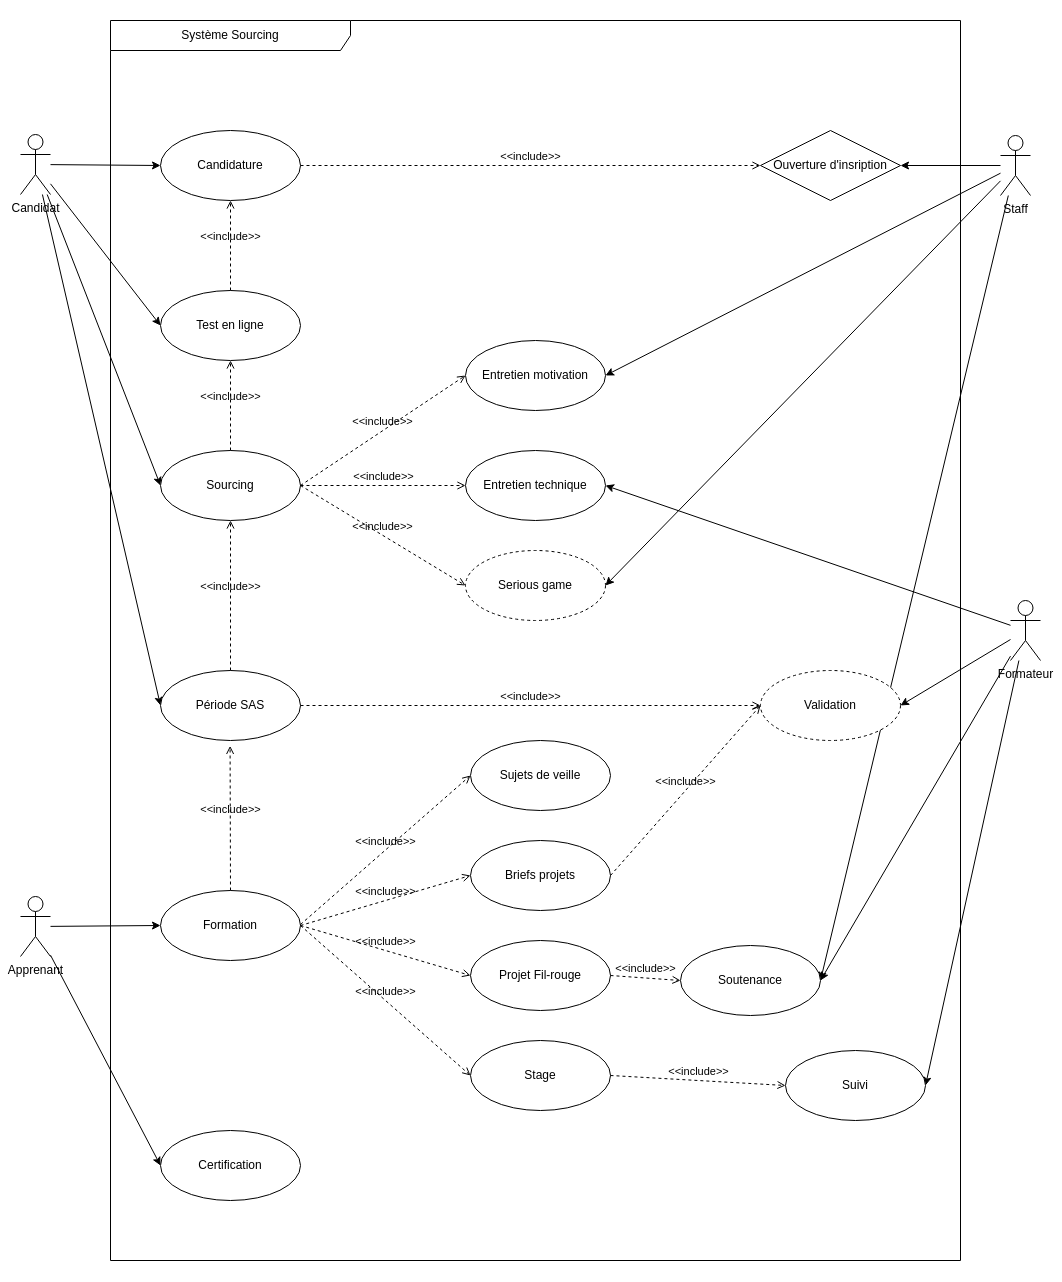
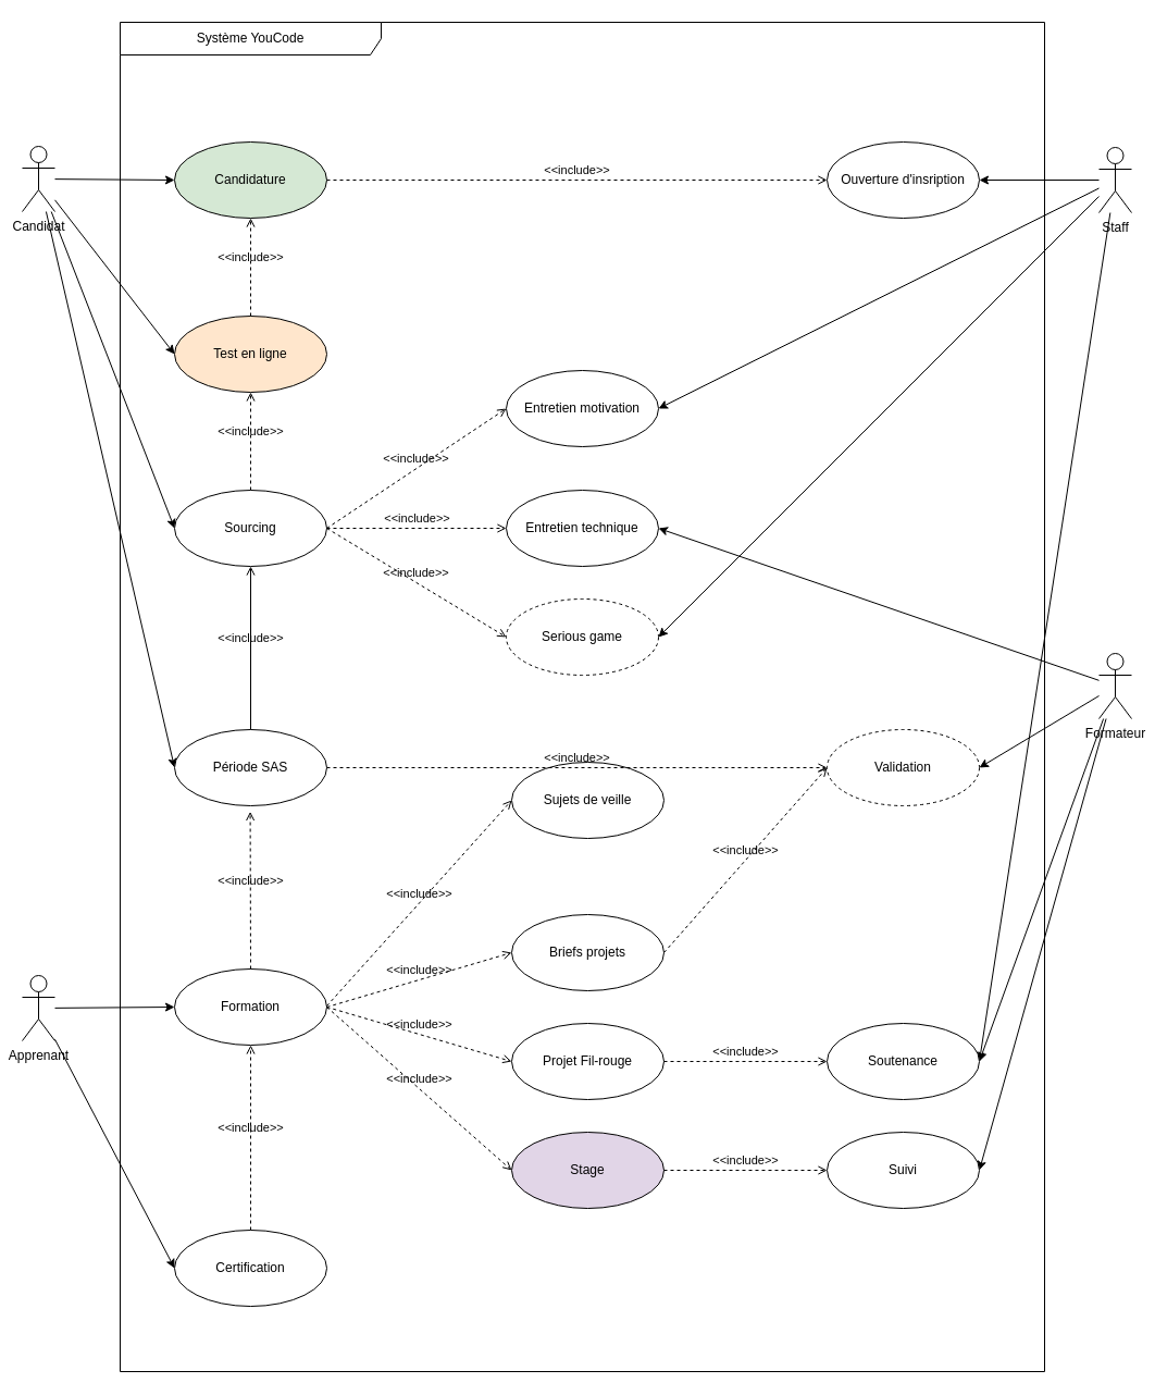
  <mxCell id="0" />
  <mxCell id="1" parent="0" />
  <mxCell id="2" style="edgeStyle=none;html=1;entryX=0;entryY=0.5;entryDx=0;entryDy=0;" parent="1" source="6" target="9" edge="1"><mxGeometry relative="1" as="geometry" /></mxCell>
  <mxCell id="3" style="edgeStyle=none;html=1;entryX=0;entryY=0.5;entryDx=0;entryDy=0;" parent="1" source="6" target="8" edge="1"><mxGeometry relative="1" as="geometry" /></mxCell>
  <mxCell id="4" style="edgeStyle=none;html=1;entryX=0;entryY=0.5;entryDx=0;entryDy=0;" parent="1" source="6" target="10" edge="1"><mxGeometry relative="1" as="geometry" /></mxCell>
  <mxCell id="5" style="edgeStyle=none;html=1;entryX=0;entryY=0.5;entryDx=0;entryDy=0;" parent="1" source="6" target="14" edge="1"><mxGeometry relative="1" as="geometry" /></mxCell>
  <mxCell id="6" value="Candidat" style="shape=umlActor;verticalLabelPosition=bottom;verticalAlign=top;html=1;" parent="1" vertex="1"><mxGeometry x="20" y="134" width="30" height="60" as="geometry" /></mxCell>
- <mxCell id="7" value="Système Sourcing" style="shape=umlFrame;whiteSpace=wrap;html=1;width=240;height=30;" parent="1" vertex="1"><mxGeometry x="110" y="20" width="850" height="1240" as="geometry" /></mxCell>
- <mxCell id="8" value="Test en ligne" style="ellipse;whiteSpace=wrap;html=1;" parent="1" vertex="1"><mxGeometry x="160" y="290" width="140" height="70" as="geometry" /></mxCell>
- <mxCell id="9" value="Candidature" style="ellipse;whiteSpace=wrap;html=1;" parent="1" vertex="1"><mxGeometry x="160" y="130" width="140" height="70" as="geometry" /></mxCell>
+ <mxCell id="7" value="Système YouCode" style="shape=umlFrame;whiteSpace=wrap;html=1;width=240;height=30;" parent="1" vertex="1"><mxGeometry x="110" y="20" width="850" height="1240" as="geometry" /></mxCell>
+ <mxCell id="8" value="Test en ligne" style="ellipse;whiteSpace=wrap;html=1;fillColor=#ffe6cc;" parent="1" vertex="1"><mxGeometry x="160" y="290" width="140" height="70" as="geometry" /></mxCell>
+ <mxCell id="9" value="Candidature" style="ellipse;whiteSpace=wrap;html=1;fillColor=#d5e8d4;" parent="1" vertex="1"><mxGeometry x="160" y="130" width="140" height="70" as="geometry" /></mxCell>
  <mxCell id="10" value="Sourcing" style="ellipse;whiteSpace=wrap;html=1;" parent="1" vertex="1"><mxGeometry x="160" y="450" width="140" height="70" as="geometry" /></mxCell>
  <mxCell id="11" value="Entretien technique" style="ellipse;whiteSpace=wrap;html=1;" parent="1" vertex="1"><mxGeometry x="465" y="450" width="140" height="70" as="geometry" /></mxCell>
  <mxCell id="12" value="Entretien motivation" style="ellipse;whiteSpace=wrap;html=1;" parent="1" vertex="1"><mxGeometry x="465" y="340" width="140" height="70" as="geometry" /></mxCell>
  <mxCell id="13" value="Serious game" style="ellipse;whiteSpace=wrap;html=1;dashed=1;" parent="1" vertex="1"><mxGeometry x="465" y="550" width="140" height="70" as="geometry" /></mxCell>
  <mxCell id="14" value="Période SAS" style="ellipse;whiteSpace=wrap;html=1;" parent="1" vertex="1"><mxGeometry x="160" y="670" width="140" height="70" as="geometry" /></mxCell>
  <mxCell id="15" value="Formation" style="ellipse;whiteSpace=wrap;html=1;" parent="1" vertex="1"><mxGeometry x="160" y="890" width="140" height="70" as="geometry" /></mxCell>
- <mxCell id="16" value="Sujets de veille" style="ellipse;whiteSpace=wrap;html=1;" parent="1" vertex="1"><mxGeometry x="470" y="740" width="140" height="70" as="geometry" /></mxCell>
+ <mxCell id="16" value="Sujets de veille" style="ellipse;whiteSpace=wrap;html=1;" parent="1" vertex="1"><mxGeometry x="470" y="700" width="140" height="70" as="geometry" /></mxCell>
  <mxCell id="17" value="Briefs projets" style="ellipse;whiteSpace=wrap;html=1;" parent="1" vertex="1"><mxGeometry x="470" y="840" width="140" height="70" as="geometry" /></mxCell>
  <mxCell id="18" value="Projet Fil-rouge" style="ellipse;whiteSpace=wrap;html=1;" parent="1" vertex="1"><mxGeometry x="470" y="940" width="140" height="70" as="geometry" /></mxCell>
- <mxCell id="19" value="Stage" style="ellipse;whiteSpace=wrap;html=1;" parent="1" vertex="1"><mxGeometry x="470" y="1040" width="140" height="70" as="geometry" /></mxCell>
+ <mxCell id="19" value="Stage" style="ellipse;whiteSpace=wrap;html=1;fillColor=#e1d5e7;" parent="1" vertex="1"><mxGeometry x="470" y="1040" width="140" height="70" as="geometry" /></mxCell>
  <mxCell id="20" value="Certification" style="ellipse;whiteSpace=wrap;html=1;" parent="1" vertex="1"><mxGeometry x="160" y="1130" width="140" height="70" as="geometry" /></mxCell>
- <mxCell id="21" value="Ouverture d'insription" style="rhombus;whiteSpace=wrap;html=1;" parent="1" vertex="1"><mxGeometry x="760" y="130" width="140" height="70" as="geometry" /></mxCell>
+ <mxCell id="21" value="Ouverture d'insription" style="ellipse;whiteSpace=wrap;html=1;" parent="1" vertex="1"><mxGeometry x="760" y="130" width="140" height="70" as="geometry" /></mxCell>
  <mxCell id="22" value="&amp;lt;&amp;lt;include&amp;gt;&amp;gt;" style="html=1;verticalAlign=bottom;labelBackgroundColor=none;endArrow=open;endFill=0;dashed=1;exitX=1;exitY=0.5;exitDx=0;exitDy=0;entryX=0;entryY=0.5;entryDx=0;entryDy=0;" parent="1" source="9" target="21" edge="1"><mxGeometry width="160" relative="1" as="geometry"><mxPoint x="540" y="160" as="sourcePoint" /><mxPoint x="700" y="160" as="targetPoint" /></mxGeometry></mxCell>
  <mxCell id="23" value="&amp;lt;&amp;lt;include&amp;gt;&amp;gt;" style="html=1;verticalAlign=bottom;labelBackgroundColor=none;endArrow=open;endFill=0;dashed=1;exitX=0.5;exitY=0;exitDx=0;exitDy=0;entryX=0.5;entryY=1;entryDx=0;entryDy=0;" parent="1" source="8" target="9" edge="1"><mxGeometry width="160" relative="1" as="geometry"><mxPoint x="300" y="180" as="sourcePoint" /><mxPoint x="410" y="100" as="targetPoint" /></mxGeometry></mxCell>
  <mxCell id="24" value="&amp;lt;&amp;lt;include&amp;gt;&amp;gt;" style="html=1;verticalAlign=bottom;labelBackgroundColor=none;endArrow=open;endFill=0;dashed=1;exitX=0.5;exitY=0;exitDx=0;exitDy=0;entryX=0.5;entryY=1;entryDx=0;entryDy=0;" parent="1" source="10" target="8" edge="1"><mxGeometry width="160" relative="1" as="geometry"><mxPoint x="290" y="280" as="sourcePoint" /><mxPoint x="390" y="230" as="targetPoint" /></mxGeometry></mxCell>
  <mxCell id="25" value="&amp;lt;&amp;lt;include&amp;gt;&amp;gt;" style="html=1;verticalAlign=bottom;labelBackgroundColor=none;endArrow=open;endFill=0;dashed=1;exitX=1;exitY=0.5;exitDx=0;exitDy=0;" parent="1" source="10" target="11" edge="1"><mxGeometry width="160" relative="1" as="geometry"><mxPoint x="340" y="450" as="sourcePoint" /><mxPoint x="340" y="360" as="targetPoint" /></mxGeometry></mxCell>
  <mxCell id="26" value="&amp;lt;&amp;lt;include&amp;gt;&amp;gt;" style="html=1;verticalAlign=bottom;labelBackgroundColor=none;endArrow=open;endFill=0;dashed=1;exitX=1;exitY=0.5;exitDx=0;exitDy=0;entryX=0;entryY=0.5;entryDx=0;entryDy=0;" parent="1" source="10" target="12" edge="1"><mxGeometry width="160" relative="1" as="geometry"><mxPoint x="300" y="450" as="sourcePoint" /><mxPoint x="414" y="450" as="targetPoint" /></mxGeometry></mxCell>
  <mxCell id="27" value="&amp;lt;&amp;lt;include&amp;gt;&amp;gt;" style="html=1;verticalAlign=bottom;labelBackgroundColor=none;endArrow=open;endFill=0;dashed=1;entryX=0;entryY=0.5;entryDx=0;entryDy=0;exitX=1;exitY=0.5;exitDx=0;exitDy=0;" parent="1" source="10" target="13" edge="1"><mxGeometry width="160" relative="1" as="geometry"><mxPoint x="300" y="480" as="sourcePoint" /><mxPoint x="414" y="490" as="targetPoint" /></mxGeometry></mxCell>
- <mxCell id="28" value="&amp;lt;&amp;lt;include&amp;gt;&amp;gt;" style="html=1;verticalAlign=bottom;labelBackgroundColor=none;endArrow=open;endFill=0;dashed=1;exitX=0.5;exitY=0;exitDx=0;exitDy=0;entryX=0.5;entryY=1;entryDx=0;entryDy=0;" parent="1" source="14" target="10" edge="1"><mxGeometry width="160" relative="1" as="geometry"><mxPoint x="240" y="650" as="sourcePoint" /><mxPoint x="240" y="560" as="targetPoint" /></mxGeometry></mxCell>
+ <mxCell id="28" value="&amp;lt;&amp;lt;include&amp;gt;&amp;gt;" style="html=1;verticalAlign=bottom;labelBackgroundColor=none;endArrow=open;endFill=0;dashed=0;exitX=0.5;exitY=0;exitDx=0;exitDy=0;entryX=0.5;entryY=1;entryDx=0;entryDy=0;" parent="1" source="14" target="10" edge="1"><mxGeometry width="160" relative="1" as="geometry"><mxPoint x="240" y="650" as="sourcePoint" /><mxPoint x="240" y="560" as="targetPoint" /></mxGeometry></mxCell>
  <mxCell id="29" value="&amp;lt;&amp;lt;include&amp;gt;&amp;gt;" style="html=1;verticalAlign=bottom;labelBackgroundColor=none;endArrow=open;endFill=0;dashed=1;exitX=0.5;exitY=0;exitDx=0;exitDy=0;entryX=0.497;entryY=1.077;entryDx=0;entryDy=0;entryPerimeter=0;" parent="1" source="15" target="14" edge="1"><mxGeometry width="160" relative="1" as="geometry"><mxPoint x="300" y="900" as="sourcePoint" /><mxPoint x="300" y="740" as="targetPoint" /></mxGeometry></mxCell>
  <mxCell id="30" style="edgeStyle=none;html=1;entryX=1;entryY=0.5;entryDx=0;entryDy=0;" parent="1" source="34" target="11" edge="1"><mxGeometry relative="1" as="geometry" /></mxCell>
  <mxCell id="31" style="edgeStyle=none;html=1;entryX=1;entryY=0.5;entryDx=0;entryDy=0;" parent="1" source="34" target="48" edge="1"><mxGeometry relative="1" as="geometry" /></mxCell>
  <mxCell id="32" style="edgeStyle=none;html=1;entryX=1;entryY=0.5;entryDx=0;entryDy=0;" parent="1" source="34" target="53" edge="1"><mxGeometry relative="1" as="geometry" /></mxCell>
  <mxCell id="33" style="edgeStyle=none;html=1;entryX=1;entryY=0.5;entryDx=0;entryDy=0;" parent="1" source="34" target="49" edge="1"><mxGeometry relative="1" as="geometry" /></mxCell>
  <mxCell id="34" value="Formateur" style="shape=umlActor;verticalLabelPosition=bottom;verticalAlign=top;html=1;" parent="1" vertex="1"><mxGeometry x="1010" y="600" width="30" height="60" as="geometry" /></mxCell>
  <mxCell id="35" style="edgeStyle=none;html=1;entryX=0;entryY=0.5;entryDx=0;entryDy=0;" parent="1" source="37" target="15" edge="1"><mxGeometry relative="1" as="geometry" /></mxCell>
  <mxCell id="36" style="edgeStyle=none;html=1;entryX=0;entryY=0.5;entryDx=0;entryDy=0;" parent="1" source="37" target="20" edge="1"><mxGeometry relative="1" as="geometry" /></mxCell>
  <mxCell id="37" value="Apprenant" style="shape=umlActor;verticalLabelPosition=bottom;verticalAlign=top;html=1;" parent="1" vertex="1"><mxGeometry x="20" y="896" width="30" height="60" as="geometry" /></mxCell>
  <mxCell id="38" value="&amp;lt;&amp;lt;include&amp;gt;&amp;gt;" style="html=1;verticalAlign=bottom;labelBackgroundColor=none;endArrow=open;endFill=0;dashed=1;entryX=0;entryY=0.5;entryDx=0;entryDy=0;exitX=1;exitY=0.5;exitDx=0;exitDy=0;" parent="1" source="15" target="17" edge="1"><mxGeometry width="160" relative="1" as="geometry"><mxPoint x="320" y="920" as="sourcePoint" /><mxPoint x="420" y="920" as="targetPoint" /></mxGeometry></mxCell>
  <mxCell id="39" value="&amp;lt;&amp;lt;include&amp;gt;&amp;gt;" style="html=1;verticalAlign=bottom;labelBackgroundColor=none;endArrow=open;endFill=0;dashed=1;entryX=0;entryY=0.5;entryDx=0;entryDy=0;exitX=1;exitY=0.5;exitDx=0;exitDy=0;" parent="1" source="15" target="18" edge="1"><mxGeometry width="160" relative="1" as="geometry"><mxPoint x="250" y="1040" as="sourcePoint" /><mxPoint x="370" y="990" as="targetPoint" /></mxGeometry></mxCell>
  <mxCell id="40" value="&amp;lt;&amp;lt;include&amp;gt;&amp;gt;" style="html=1;verticalAlign=bottom;labelBackgroundColor=none;endArrow=open;endFill=0;dashed=1;entryX=0;entryY=0.5;entryDx=0;entryDy=0;exitX=1;exitY=0.5;exitDx=0;exitDy=0;" parent="1" source="15" target="19" edge="1"><mxGeometry width="160" relative="1" as="geometry"><mxPoint x="300" y="930" as="sourcePoint" /><mxPoint x="390" y="1030" as="targetPoint" /></mxGeometry></mxCell>
  <mxCell id="41" value="&amp;lt;&amp;lt;include&amp;gt;&amp;gt;" style="html=1;verticalAlign=bottom;labelBackgroundColor=none;endArrow=open;endFill=0;dashed=1;entryX=0;entryY=0.5;entryDx=0;entryDy=0;" parent="1" target="16" edge="1"><mxGeometry width="160" relative="1" as="geometry"><mxPoint x="300" y="924" as="sourcePoint" /><mxPoint x="420" y="750" as="targetPoint" /></mxGeometry></mxCell>
+ <mxCell id="42" value="&amp;lt;&amp;lt;include&amp;gt;&amp;gt;" style="html=1;verticalAlign=bottom;labelBackgroundColor=none;endArrow=open;endFill=0;dashed=1;exitX=0.5;exitY=0;exitDx=0;exitDy=0;entryX=0.5;entryY=1;entryDx=0;entryDy=0;" parent="1" source="20" target="15" edge="1"><mxGeometry width="160" relative="1" as="geometry"><mxPoint x="230" y="1124.61" as="sourcePoint" /><mxPoint x="229.58" y="990" as="targetPoint" /></mxGeometry></mxCell>
  <mxCell id="43" style="edgeStyle=none;html=1;entryX=1;entryY=0.5;entryDx=0;entryDy=0;" parent="1" source="47" target="21" edge="1"><mxGeometry relative="1" as="geometry" /></mxCell>
  <mxCell id="44" style="edgeStyle=none;html=1;entryX=1;entryY=0.5;entryDx=0;entryDy=0;" parent="1" source="47" target="12" edge="1"><mxGeometry relative="1" as="geometry" /></mxCell>
  <mxCell id="45" style="edgeStyle=none;html=1;entryX=1;entryY=0.5;entryDx=0;entryDy=0;" parent="1" source="47" target="13" edge="1"><mxGeometry relative="1" as="geometry" /></mxCell>
  <mxCell id="46" style="edgeStyle=none;html=1;entryX=1;entryY=0.5;entryDx=0;entryDy=0;" parent="1" source="47" target="49" edge="1"><mxGeometry relative="1" as="geometry" /></mxCell>
- <mxCell id="47" value="Staff" style="shape=umlActor;verticalLabelPosition=bottom;verticalAlign=top;html=1;" parent="1" vertex="1"><mxGeometry x="1000" y="135" width="30" height="60" as="geometry" /></mxCell>
+ <mxCell id="47" value="Staff" style="shape=umlActor;verticalLabelPosition=bottom;verticalAlign=top;html=1;" parent="1" vertex="1"><mxGeometry x="1010" y="135" width="30" height="60" as="geometry" /></mxCell>
  <mxCell id="48" value="Validation" style="ellipse;whiteSpace=wrap;html=1;dashed=1;" parent="1" vertex="1"><mxGeometry x="760" y="670" width="140" height="70" as="geometry" /></mxCell>
- <mxCell id="49" value="Soutenance" style="ellipse;whiteSpace=wrap;html=1;" parent="1" vertex="1"><mxGeometry x="680" y="945" width="140" height="70" as="geometry" /></mxCell>
+ <mxCell id="49" value="Soutenance" style="ellipse;whiteSpace=wrap;html=1;" parent="1" vertex="1"><mxGeometry x="760" y="940" width="140" height="70" as="geometry" /></mxCell>
  <mxCell id="50" value="&amp;lt;&amp;lt;include&amp;gt;&amp;gt;" style="html=1;verticalAlign=bottom;labelBackgroundColor=none;endArrow=open;endFill=0;dashed=1;exitX=1;exitY=0.5;exitDx=0;exitDy=0;entryX=0;entryY=0.5;entryDx=0;entryDy=0;" parent="1" source="18" target="49" edge="1"><mxGeometry width="160" relative="1" as="geometry"><mxPoint x="556" y="939.17" as="sourcePoint" /><mxPoint x="670" y="939.17" as="targetPoint" /></mxGeometry></mxCell>
  <mxCell id="51" value="&amp;lt;&amp;lt;include&amp;gt;&amp;gt;" style="html=1;verticalAlign=bottom;labelBackgroundColor=none;endArrow=open;endFill=0;dashed=1;entryX=0;entryY=0.5;entryDx=0;entryDy=0;exitX=1;exitY=0.5;exitDx=0;exitDy=0;" parent="1" source="17" target="48" edge="1"><mxGeometry width="160" relative="1" as="geometry"><mxPoint x="560" y="870" as="sourcePoint" /><mxPoint x="670" y="870" as="targetPoint" /></mxGeometry></mxCell>
  <mxCell id="52" value="&amp;lt;&amp;lt;include&amp;gt;&amp;gt;" style="html=1;verticalAlign=bottom;labelBackgroundColor=none;endArrow=open;endFill=0;dashed=1;exitX=1;exitY=0.5;exitDx=0;exitDy=0;entryX=0;entryY=0.5;entryDx=0;entryDy=0;" parent="1" source="14" edge="1" target="48"><mxGeometry width="160" relative="1" as="geometry"><mxPoint x="322" y="704.66" as="sourcePoint" /><mxPoint x="700" y="705" as="targetPoint" /></mxGeometry></mxCell>
- <mxCell id="53" value="Suivi" style="ellipse;whiteSpace=wrap;html=1;" parent="1" vertex="1"><mxGeometry x="785" y="1050" width="140" height="70" as="geometry" /></mxCell>
+ <mxCell id="53" value="Suivi" style="ellipse;whiteSpace=wrap;html=1;" parent="1" vertex="1"><mxGeometry x="760" y="1040" width="140" height="70" as="geometry" /></mxCell>
  <mxCell id="54" value="&amp;lt;&amp;lt;include&amp;gt;&amp;gt;" style="html=1;verticalAlign=bottom;labelBackgroundColor=none;endArrow=open;endFill=0;dashed=1;entryX=0;entryY=0.5;entryDx=0;entryDy=0;exitX=1;exitY=0.5;exitDx=0;exitDy=0;" parent="1" source="19" target="53" edge="1"><mxGeometry width="160" relative="1" as="geometry"><mxPoint x="560" y="1080" as="sourcePoint" /><mxPoint x="700" y="1040" as="targetPoint" /></mxGeometry></mxCell>
